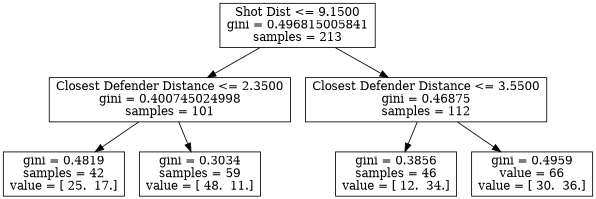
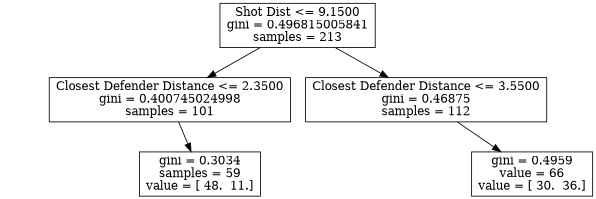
  digraph {
    node [shape=box]
    n1 [label="Shot Dist <= 9.1500\ngini = 0.496815005841\nsamples = 213"]
    n2 [label="Closest Defender Distance <= 2.3500\ngini = 0.400745024998\nsamples = 101"]
    n3 [label="Closest Defender Distance <= 3.5500\ngini = 0.46875\nsamples = 112"]
-   n4 [label="gini = 0.4819\nsamples = 42\nvalue = [ 25.  17.]"]
    n5 [label="gini = 0.3034\nsamples = 59\nvalue = [ 48.  11.]"]
-   n6 [label="gini = 0.3856\nsamples = 46\nvalue = [ 12.  34.]"]
    n7 [label="gini = 0.4959\nvalue = 66\nvalue = [ 30.  36.]"]
    n1 -> n2
    n1 -> n3
-   n2 -> n4
    n2 -> n5
-   n3 -> n6
    n3 -> n7
  }
